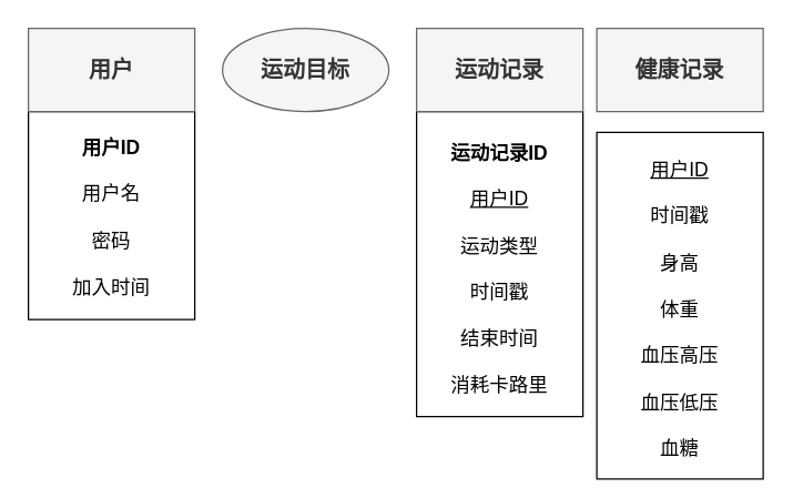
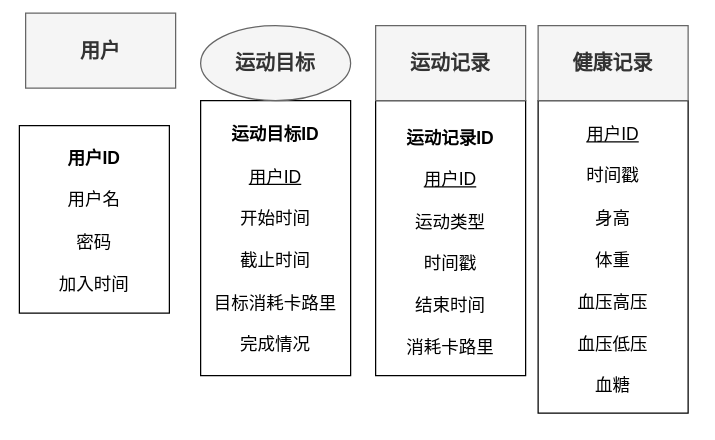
  <mxCell id="0" />
  <mxCell id="1" parent="0" />
  <mxCell id="2" value="&lt;div&gt;&lt;br&gt;&lt;/div&gt;&lt;div&gt;运动记录ID&lt;/div&gt;&lt;div&gt;&lt;br&gt;&lt;/div&gt;&lt;span style=&quot;font-weight: normal;&quot;&gt;&lt;u&gt;用户ID&lt;/u&gt;&lt;/span&gt;&lt;div&gt;&lt;br&gt;&lt;div&gt;&lt;div&gt;&lt;span style=&quot;font-weight: 400;&quot;&gt;运动类型&lt;/span&gt;&lt;/div&gt;&lt;div&gt;&lt;span style=&quot;font-weight: normal;&quot;&gt;&lt;br&gt;&lt;/span&gt;&lt;/div&gt;&lt;div&gt;&lt;span style=&quot;font-weight: 400;&quot;&gt;时间戳&lt;/span&gt;&lt;/div&gt;&lt;div&gt;&lt;span style=&quot;font-weight: normal;&quot;&gt;&lt;br&gt;&lt;/span&gt;&lt;/div&gt;&lt;div&gt;&lt;span style=&quot;font-weight: 400;&quot;&gt;结束时间&lt;/span&gt;&lt;/div&gt;&lt;div&gt;&lt;span style=&quot;font-weight: normal;&quot;&gt;&lt;br&gt;&lt;/span&gt;&lt;/div&gt;&lt;div&gt;&lt;span style=&quot;font-weight: 400;&quot;&gt;消耗卡路里&lt;/span&gt;&lt;/div&gt;&lt;/div&gt;&lt;/div&gt;" style="rounded=0;whiteSpace=wrap;html=1;align=center;fontSize=14;fontStyle=1;spacing=2;spacingTop=-8;spacingBottom=3;" parent="1" vertex="1"><mxGeometry x="300" y="80" width="120" height="220" as="geometry" /></mxCell>
  <mxCell id="3" value="运动记录" style="rounded=0;whiteSpace=wrap;html=1;fontSize=16;fillColor=#f5f5f5;fontColor=#333333;strokeColor=#666666;fontStyle=1" parent="1" vertex="1"><mxGeometry x="300" y="20" width="120" height="60" as="geometry" /></mxCell>
- <mxCell id="4" value="用户ID&lt;div&gt;&lt;span style=&quot;font-weight: normal;&quot;&gt;&lt;br&gt;&lt;/span&gt;&lt;/div&gt;&lt;div&gt;&lt;span style=&quot;font-weight: normal;&quot;&gt;用户名&lt;/span&gt;&lt;/div&gt;&lt;div&gt;&lt;div&gt;&lt;span style=&quot;font-weight: normal;&quot;&gt;&lt;br&gt;&lt;/span&gt;&lt;/div&gt;&lt;div&gt;&lt;span style=&quot;font-weight: normal;&quot;&gt;密码&lt;/span&gt;&lt;/div&gt;&lt;div&gt;&lt;span style=&quot;font-weight: normal;&quot;&gt;&lt;br&gt;&lt;/span&gt;&lt;/div&gt;&lt;div&gt;&lt;span style=&quot;font-weight: 400;&quot;&gt;加入时间&lt;/span&gt;&lt;/div&gt;&lt;/div&gt;" style="rounded=0;whiteSpace=wrap;html=1;align=center;fontSize=14;fontStyle=1;spacing=2;spacingTop=1;spacingBottom=0;" vertex="1" parent="1"><mxGeometry x="20" y="80" width="120" height="150" as="geometry" /></mxCell>
- <mxCell id="5" value="用户" style="rounded=0;whiteSpace=wrap;html=1;fontSize=16;fillColor=#f5f5f5;fontColor=#333333;strokeColor=#666666;fontStyle=1" vertex="1" parent="1"><mxGeometry x="20" y="20" width="120" height="60" as="geometry" /></mxCell>
- <mxCell id="6" value="&lt;div&gt;&lt;br&gt;&lt;/div&gt;&lt;span style=&quot;font-weight: normal;&quot;&gt;&lt;u&gt;用户ID&lt;/u&gt;&lt;/span&gt;&lt;div&gt;&lt;span style=&quot;font-weight: normal;&quot;&gt;&lt;br&gt;&lt;/span&gt;&lt;/div&gt;&lt;div&gt;&lt;div&gt;&lt;span style=&quot;font-weight: normal;&quot;&gt;时间戳&lt;/span&gt;&lt;/div&gt;&lt;/div&gt;&lt;div&gt;&lt;span style=&quot;font-weight: normal;&quot;&gt;&lt;br&gt;&lt;/span&gt;&lt;div&gt;&lt;div&gt;&lt;span style=&quot;font-weight: normal;&quot;&gt;身高&lt;/span&gt;&lt;/div&gt;&lt;div&gt;&lt;span style=&quot;font-weight: normal;&quot;&gt;&lt;br&gt;&lt;/span&gt;&lt;/div&gt;&lt;div&gt;&lt;span style=&quot;font-weight: normal;&quot;&gt;体重&lt;/span&gt;&lt;/div&gt;&lt;div&gt;&lt;span style=&quot;font-weight: normal;&quot;&gt;&lt;br&gt;&lt;/span&gt;&lt;/div&gt;&lt;div&gt;&lt;span style=&quot;font-weight: normal;&quot;&gt;血压高压&lt;/span&gt;&lt;/div&gt;&lt;/div&gt;&lt;/div&gt;&lt;div&gt;&lt;span style=&quot;font-weight: normal;&quot;&gt;&lt;br&gt;&lt;/span&gt;&lt;/div&gt;&lt;div&gt;&lt;span style=&quot;font-weight: normal;&quot;&gt;血压低压&lt;/span&gt;&lt;/div&gt;&lt;div&gt;&lt;span style=&quot;font-weight: normal;&quot;&gt;&lt;br&gt;&lt;/span&gt;&lt;/div&gt;&lt;div&gt;&lt;span style=&quot;font-weight: normal;&quot;&gt;血糖&lt;/span&gt;&lt;/div&gt;" style="rounded=0;whiteSpace=wrap;html=1;align=center;fontSize=14;fontStyle=1;spacing=2;spacingTop=-13;spacingBottom=0;" vertex="1" parent="1"><mxGeometry x="430" y="95" width="120" height="250" as="geometry" /></mxCell>
+ <mxCell id="4" value="用户ID&lt;div&gt;&lt;span style=&quot;font-weight: normal;&quot;&gt;&lt;br&gt;&lt;/span&gt;&lt;/div&gt;&lt;div&gt;&lt;span style=&quot;font-weight: normal;&quot;&gt;用户名&lt;/span&gt;&lt;/div&gt;&lt;div&gt;&lt;div&gt;&lt;span style=&quot;font-weight: normal;&quot;&gt;&lt;br&gt;&lt;/span&gt;&lt;/div&gt;&lt;div&gt;&lt;span style=&quot;font-weight: normal;&quot;&gt;密码&lt;/span&gt;&lt;/div&gt;&lt;div&gt;&lt;span style=&quot;font-weight: normal;&quot;&gt;&lt;br&gt;&lt;/span&gt;&lt;/div&gt;&lt;div&gt;&lt;span style=&quot;font-weight: 400;&quot;&gt;加入时间&lt;/span&gt;&lt;/div&gt;&lt;/div&gt;" style="rounded=0;whiteSpace=wrap;html=1;align=center;fontSize=14;fontStyle=1;spacing=2;spacingTop=1;spacingBottom=0;" vertex="1" parent="1"><mxGeometry x="15" y="100" width="120" height="150" as="geometry" /></mxCell>
+ <mxCell id="5" value="用户" style="rounded=0;whiteSpace=wrap;html=1;fontSize=16;fillColor=#f5f5f5;fontColor=#333333;strokeColor=#666666;fontStyle=1" vertex="1" parent="1"><mxGeometry x="20" y="10" width="120" height="60" as="geometry" /></mxCell>
+ <mxCell id="6" value="&lt;div&gt;&lt;br&gt;&lt;/div&gt;&lt;span style=&quot;font-weight: normal;&quot;&gt;&lt;u&gt;用户ID&lt;/u&gt;&lt;/span&gt;&lt;div&gt;&lt;span style=&quot;font-weight: normal;&quot;&gt;&lt;br&gt;&lt;/span&gt;&lt;/div&gt;&lt;div&gt;&lt;div&gt;&lt;span style=&quot;font-weight: normal;&quot;&gt;时间戳&lt;/span&gt;&lt;/div&gt;&lt;/div&gt;&lt;div&gt;&lt;span style=&quot;font-weight: normal;&quot;&gt;&lt;br&gt;&lt;/span&gt;&lt;div&gt;&lt;div&gt;&lt;span style=&quot;font-weight: normal;&quot;&gt;身高&lt;/span&gt;&lt;/div&gt;&lt;div&gt;&lt;span style=&quot;font-weight: normal;&quot;&gt;&lt;br&gt;&lt;/span&gt;&lt;/div&gt;&lt;div&gt;&lt;span style=&quot;font-weight: normal;&quot;&gt;体重&lt;/span&gt;&lt;/div&gt;&lt;div&gt;&lt;span style=&quot;font-weight: normal;&quot;&gt;&lt;br&gt;&lt;/span&gt;&lt;/div&gt;&lt;div&gt;&lt;span style=&quot;font-weight: normal;&quot;&gt;血压高压&lt;/span&gt;&lt;/div&gt;&lt;/div&gt;&lt;/div&gt;&lt;div&gt;&lt;span style=&quot;font-weight: normal;&quot;&gt;&lt;br&gt;&lt;/span&gt;&lt;/div&gt;&lt;div&gt;&lt;span style=&quot;font-weight: normal;&quot;&gt;血压低压&lt;/span&gt;&lt;/div&gt;&lt;div&gt;&lt;span style=&quot;font-weight: normal;&quot;&gt;&lt;br&gt;&lt;/span&gt;&lt;/div&gt;&lt;div&gt;&lt;span style=&quot;font-weight: normal;&quot;&gt;血糖&lt;/span&gt;&lt;/div&gt;" style="rounded=0;whiteSpace=wrap;html=1;align=center;fontSize=14;fontStyle=1;spacing=2;spacingTop=-13;spacingBottom=0;" vertex="1" parent="1"><mxGeometry x="430" y="80" width="120" height="250" as="geometry" /></mxCell>
  <mxCell id="7" value="健康记录" style="rounded=0;whiteSpace=wrap;html=1;fontSize=16;fillColor=#f5f5f5;fontColor=#333333;strokeColor=#666666;fontStyle=1" vertex="1" parent="1"><mxGeometry x="430" y="20" width="120" height="60" as="geometry" /></mxCell>
+ <mxCell id="8" value="&lt;div&gt;&lt;span style=&quot;background-color: initial;&quot;&gt;运动目标ID&lt;/span&gt;&lt;br&gt;&lt;/div&gt;&lt;span style=&quot;font-weight: normal;&quot;&gt;&lt;div&gt;&lt;span style=&quot;font-weight: normal;&quot;&gt;&lt;br&gt;&lt;/span&gt;&lt;/div&gt;&lt;u&gt;用户ID&lt;/u&gt;&lt;/span&gt;&lt;div&gt;&lt;br&gt;&lt;div&gt;&lt;div&gt;&lt;span style=&quot;font-weight: 400;&quot;&gt;开始时间&lt;/span&gt;&lt;/div&gt;&lt;div&gt;&lt;span style=&quot;font-weight: normal;&quot;&gt;&lt;br&gt;&lt;/span&gt;&lt;/div&gt;&lt;div&gt;&lt;span style=&quot;font-weight: 400;&quot;&gt;截止时间&lt;/span&gt;&lt;/div&gt;&lt;div&gt;&lt;span style=&quot;font-weight: normal;&quot;&gt;&lt;br&gt;&lt;/span&gt;&lt;/div&gt;&lt;div&gt;&lt;span style=&quot;font-weight: 400;&quot;&gt;目标消耗卡路里&lt;/span&gt;&lt;/div&gt;&lt;/div&gt;&lt;/div&gt;&lt;div&gt;&lt;span style=&quot;font-weight: 400;&quot;&gt;&lt;br&gt;&lt;/span&gt;&lt;/div&gt;&lt;div&gt;&lt;span style=&quot;font-weight: 400;&quot;&gt;完成情况&lt;/span&gt;&lt;/div&gt;" style="rounded=0;whiteSpace=wrap;html=1;align=center;fontSize=14;fontStyle=1;spacing=2;spacingTop=1;spacingBottom=0;" vertex="1" parent="1"><mxGeometry x="160" y="80" width="120" height="220" as="geometry" /></mxCell>
  <mxCell id="9" value="运动目标" style="ellipse;whiteSpace=wrap;html=1;fontSize=16;fillColor=#f5f5f5;fontColor=#333333;strokeColor=#666666;fontStyle=1;" vertex="1" parent="1"><mxGeometry x="160" y="20" width="120" height="60" as="geometry" /></mxCell>
